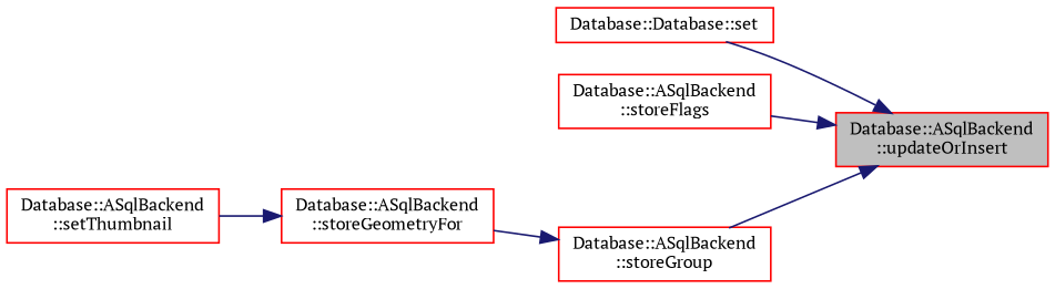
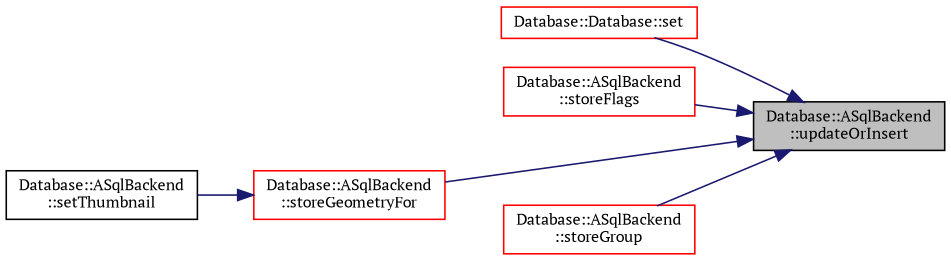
  digraph {
    fontname="PT Serif"
    rankdir=RL
    node [color=red fillcolor=white fontname="PT Serif" fontsize=10 shape=record style=filled]
    edge [color=midnightblue dir=back fontname="PT Serif" fontsize=10 labelfontname=Helvetica labelfontsize=10 style=solid]
-   n1 [fillcolor=grey75 fontcolor=black height=0.2 label="Database::ASqlBackend\l::updateOrInsert" width=0.4]
+   n1 [color=black fillcolor=grey75 fontcolor=black height=0.2 label="Database::ASqlBackend\l::updateOrInsert" width=0.4]
    n2 [height=0.2 label="Database::Database::set" width=0.4]
    n3 [height=0.2 label="Database::ASqlBackend\l::storeFlags" width=0.4]
    n4 [height=0.2 label="Database::ASqlBackend\l::storeGeometryFor" width=0.4]
    n5 [height=0.2 label="Database::ASqlBackend\l::storeGroup" width=0.4]
-   n6 [height=0.2 label="Database::ASqlBackend\l::setThumbnail" width=0.4]
+   n6 [color=black height=0.2 label="Database::ASqlBackend\l::setThumbnail" width=0.4]
    n1 -> n2
    n1 -> n3
-   n5 -> n4
+   n1 -> n4
    n1 -> n5
    n4 -> n6
  }
